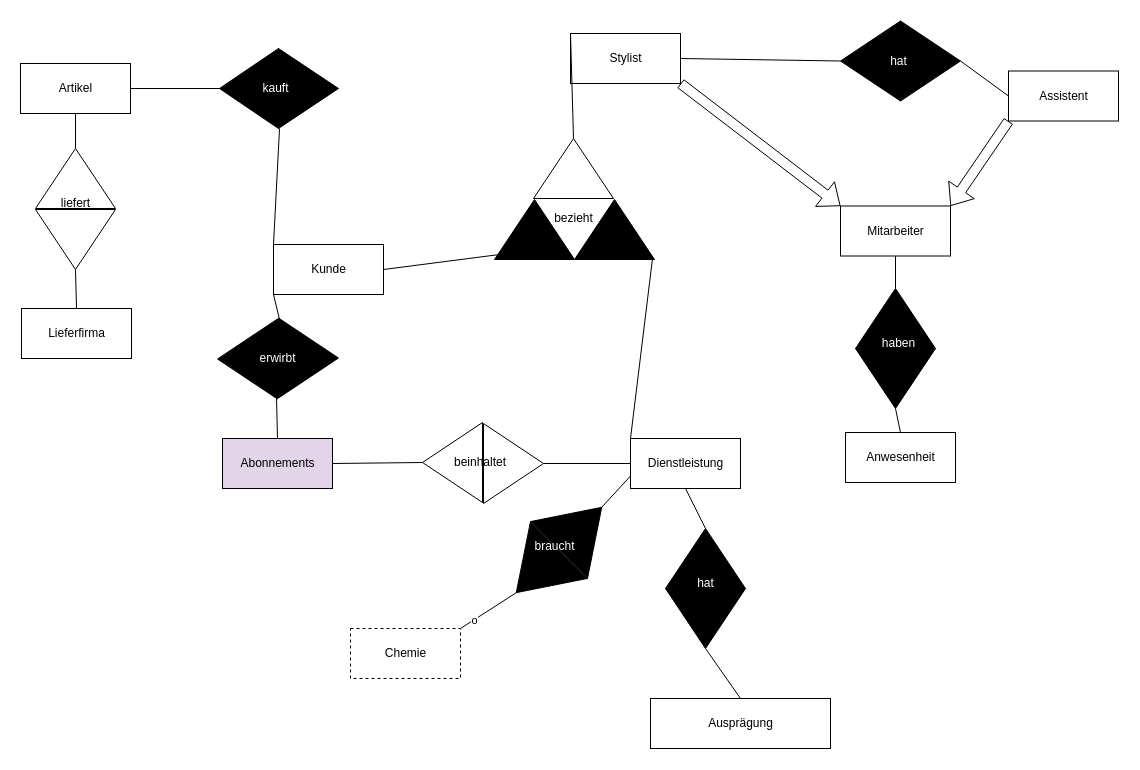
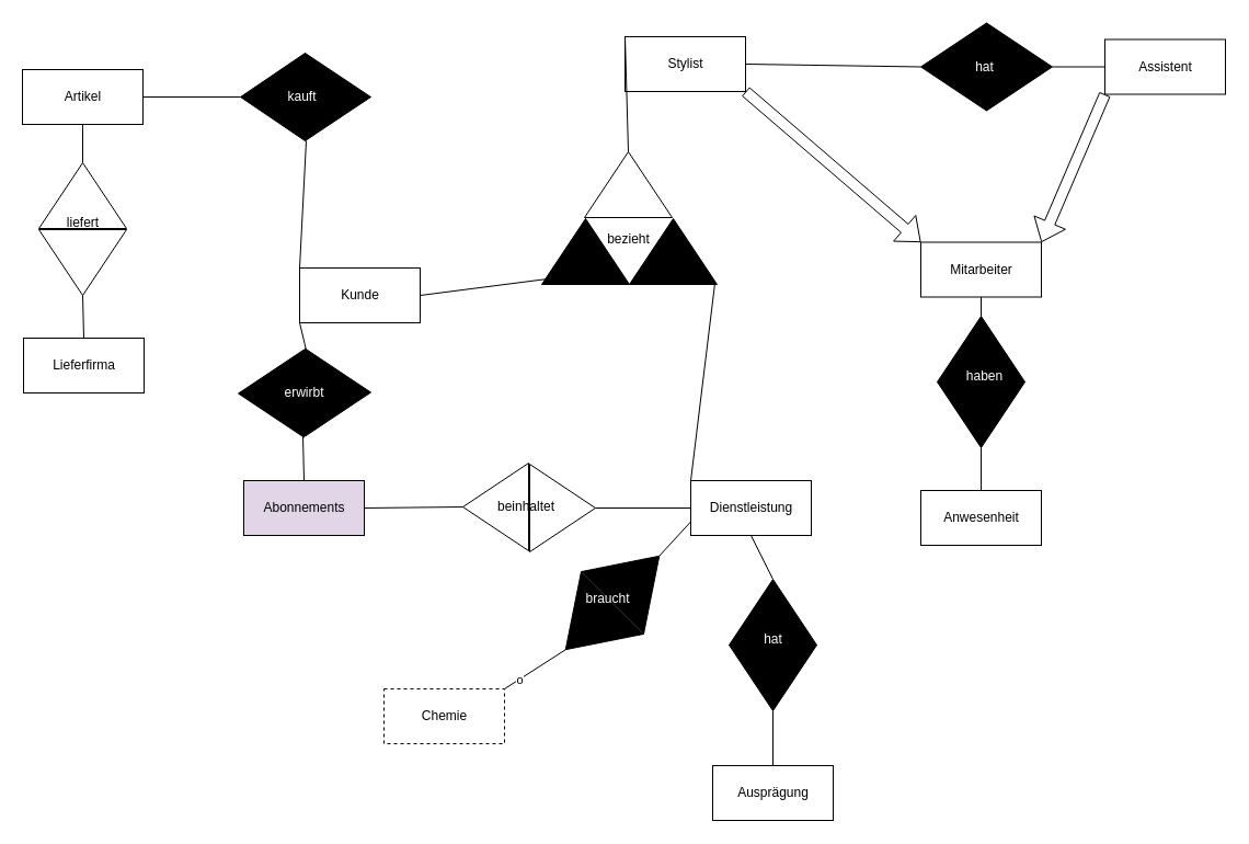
  <mxCell id="0" />
  <mxCell id="1" parent="0" />
  <mxCell id="2" value="Artikel" style="html=1;" vertex="1" parent="1"><mxGeometry x="20" y="63" width="110" height="50" as="geometry" /></mxCell>
  <mxCell id="3" value="Kunde" style="html=1;" vertex="1" parent="1"><mxGeometry x="273" y="244" width="110" height="50" as="geometry" /></mxCell>
  <mxCell id="4" value="Dienstleistung" style="html=1;" vertex="1" parent="1"><mxGeometry x="630" y="438" width="110" height="50" as="geometry" /></mxCell>
- <mxCell id="5" value="Mitarbeiter" style="html=1;" vertex="1" parent="1"><mxGeometry x="840" y="205.5" width="110" height="50" as="geometry" /></mxCell>
+ <mxCell id="5" value="Mitarbeiter" style="html=1;" vertex="1" parent="1"><mxGeometry x="840" y="220.5" width="110" height="50" as="geometry" /></mxCell>
  <mxCell id="6" value="Abonnements" style="html=1;fillColor=#e1d5e7;" vertex="1" parent="1"><mxGeometry x="222" y="438" width="110" height="50" as="geometry" /></mxCell>
  <mxCell id="7" value="Stylist" style="html=1;" vertex="1" parent="1"><mxGeometry x="570" y="33" width="110" height="50" as="geometry" /></mxCell>
- <mxCell id="8" value="Assistent" style="html=1;" vertex="1" parent="1"><mxGeometry x="1008" y="70.5" width="110" height="50" as="geometry" /></mxCell>
+ <mxCell id="8" value="Assistent" style="html=1;" vertex="1" parent="1"><mxGeometry x="1008" y="35.5" width="110" height="50" as="geometry" /></mxCell>
  <mxCell id="9" value="" style="shape=flexArrow;endArrow=classic;html=1;rounded=0;entryX=1;entryY=0;entryDx=0;entryDy=0;exitX=0;exitY=1;exitDx=0;exitDy=0;" edge="1" parent="1" source="8" target="5"><mxGeometry width="50" height="50" relative="1" as="geometry"><mxPoint x="707" y="-74.5" as="sourcePoint" /><mxPoint x="757" y="-124.5" as="targetPoint" /></mxGeometry></mxCell>
  <mxCell id="10" value="" style="shape=flexArrow;endArrow=classic;html=1;rounded=0;entryX=0;entryY=0;entryDx=0;entryDy=0;exitX=1;exitY=1;exitDx=0;exitDy=0;" edge="1" parent="1" source="7" target="5"><mxGeometry width="50" height="50" relative="1" as="geometry"><mxPoint x="749" y="-67" as="sourcePoint" /><mxPoint x="799" y="-117" as="targetPoint" /></mxGeometry></mxCell>
  <mxCell id="11" value="" style="triangle;whiteSpace=wrap;html=1;fillColor=#000000;" vertex="1" parent="1"><mxGeometry x="278" y="48" width="60" height="80" as="geometry" /></mxCell>
  <mxCell id="12" value="" style="triangle;whiteSpace=wrap;html=1;rotation=-180;fillColor=#000000;" vertex="1" parent="1"><mxGeometry x="219" y="48" width="59" height="80" as="geometry" /></mxCell>
  <mxCell id="13" value="" style="endArrow=none;html=1;rounded=0;entryX=1;entryY=0.5;entryDx=0;entryDy=0;exitX=1;exitY=0.5;exitDx=0;exitDy=0;" edge="1" parent="1" source="2" target="12"><mxGeometry width="50" height="50" relative="1" as="geometry"><mxPoint x="140" y="198" as="sourcePoint" /><mxPoint x="190" y="148" as="targetPoint" /></mxGeometry></mxCell>
  <mxCell id="14" value="" style="endArrow=none;html=1;rounded=0;entryX=0;entryY=0;entryDx=0;entryDy=0;exitX=0.017;exitY=1;exitDx=0;exitDy=0;exitPerimeter=0;" edge="1" parent="1" source="11" target="3"><mxGeometry width="50" height="50" relative="1" as="geometry"><mxPoint x="280" y="138" as="sourcePoint" /><mxPoint x="360" y="148" as="targetPoint" /></mxGeometry></mxCell>
  <mxCell id="15" value="Lieferfirma" style="html=1;" vertex="1" parent="1"><mxGeometry x="21" y="308" width="110" height="50" as="geometry" /></mxCell>
  <mxCell id="16" value="" style="triangle;whiteSpace=wrap;html=1;rotation=-90;" vertex="1" parent="1"><mxGeometry x="45" y="138" width="60" height="80" as="geometry" /></mxCell>
  <mxCell id="17" value="" style="triangle;whiteSpace=wrap;html=1;rotation=90;" vertex="1" parent="1"><mxGeometry x="45" y="199" width="60" height="80" as="geometry" /></mxCell>
  <mxCell id="18" value="" style="endArrow=none;html=1;rounded=0;entryX=0.5;entryY=1;entryDx=0;entryDy=0;exitX=1;exitY=0.5;exitDx=0;exitDy=0;" edge="1" parent="1" source="16" target="2"><mxGeometry width="50" height="50" relative="1" as="geometry"><mxPoint x="400" y="218" as="sourcePoint" /><mxPoint x="450" y="168" as="targetPoint" /></mxGeometry></mxCell>
  <mxCell id="19" value="" style="endArrow=none;html=1;rounded=0;entryX=1;entryY=0.5;entryDx=0;entryDy=0;exitX=0.5;exitY=0;exitDx=0;exitDy=0;" edge="1" parent="1" source="15" target="17"><mxGeometry width="50" height="50" relative="1" as="geometry"><mxPoint x="400" y="218" as="sourcePoint" /><mxPoint x="450" y="168" as="targetPoint" /></mxGeometry></mxCell>
  <mxCell id="20" value="kauft" style="text;html=1;align=center;verticalAlign=middle;resizable=0;points=[];autosize=1;strokeColor=none;fillColor=none;fontColor=#FFFFFF;" vertex="1" parent="1"><mxGeometry x="250" y="73" width="50" height="30" as="geometry" /></mxCell>
  <mxCell id="21" value="&lt;font color=&quot;#000000&quot;&gt;liefert&lt;/font&gt;" style="text;html=1;align=center;verticalAlign=middle;resizable=0;points=[];autosize=1;strokeColor=none;fillColor=none;fontColor=#FFFFFF;" vertex="1" parent="1"><mxGeometry x="50" y="188" width="50" height="30" as="geometry" /></mxCell>
  <mxCell id="22" value="" style="triangle;whiteSpace=wrap;html=1;fontColor=#000000;fillColor=#000000;" vertex="1" parent="1"><mxGeometry x="278" y="317.5" width="60" height="80" as="geometry" /></mxCell>
  <mxCell id="23" value="" style="triangle;whiteSpace=wrap;html=1;fontColor=#000000;fillColor=#000000;rotation=-180;" vertex="1" parent="1"><mxGeometry x="217" y="318.5" width="60" height="80" as="geometry" /></mxCell>
  <mxCell id="24" value="" style="endArrow=none;html=1;rounded=0;fontColor=#000000;entryX=0.5;entryY=0;entryDx=0;entryDy=0;exitX=0.017;exitY=0.031;exitDx=0;exitDy=0;exitPerimeter=0;" edge="1" parent="1" source="23" target="6"><mxGeometry width="50" height="50" relative="1" as="geometry"><mxPoint x="360" y="313.5" as="sourcePoint" /><mxPoint x="410" y="263.5" as="targetPoint" /></mxGeometry></mxCell>
  <mxCell id="25" value="&lt;font color=&quot;#ffffff&quot;&gt;erwirbt&lt;/font&gt;" style="text;html=1;align=center;verticalAlign=middle;resizable=0;points=[];autosize=1;strokeColor=none;fillColor=none;fontColor=#000000;" vertex="1" parent="1"><mxGeometry x="247" y="342.5" width="60" height="30" as="geometry" /></mxCell>
  <mxCell id="26" value="" style="endArrow=none;html=1;rounded=0;fontColor=#FFFFFF;entryX=0.017;entryY=0.019;entryDx=0;entryDy=0;exitX=0;exitY=1;exitDx=0;exitDy=0;entryPerimeter=0;" edge="1" parent="1" source="3" target="22"><mxGeometry width="50" height="50" relative="1" as="geometry"><mxPoint x="520" y="208" as="sourcePoint" /><mxPoint x="570" y="158" as="targetPoint" /></mxGeometry></mxCell>
  <mxCell id="27" value="" style="triangle;whiteSpace=wrap;html=1;rotation=-90;" vertex="1" parent="1"><mxGeometry x="543" y="128" width="60" height="80" as="geometry" /></mxCell>
  <mxCell id="28" value="" style="triangle;whiteSpace=wrap;html=1;fontColor=#FFFFFF;fillColor=#000000;rotation=-90;" vertex="1" parent="1"><mxGeometry x="504" y="189" width="60" height="80" as="geometry" /></mxCell>
  <mxCell id="29" value="" style="triangle;whiteSpace=wrap;html=1;fontColor=#FFFFFF;fillColor=#000000;rotation=-90;" vertex="1" parent="1"><mxGeometry x="584" y="189" width="60" height="80" as="geometry" /></mxCell>
  <mxCell id="30" value="bezieht" style="text;html=1;align=center;verticalAlign=middle;resizable=0;points=[];autosize=1;strokeColor=none;fillColor=none;fontColor=#000000;" vertex="1" parent="1"><mxGeometry x="543" y="203" width="60" height="30" as="geometry" /></mxCell>
  <mxCell id="31" value="" style="endArrow=none;html=1;rounded=0;fontColor=#000000;entryX=1;entryY=0.5;entryDx=0;entryDy=0;exitX=0.083;exitY=0.063;exitDx=0;exitDy=0;exitPerimeter=0;" edge="1" parent="1" source="28" target="3"><mxGeometry width="50" height="50" relative="1" as="geometry"><mxPoint x="500" y="248" as="sourcePoint" /><mxPoint x="400" y="148" as="targetPoint" /></mxGeometry></mxCell>
  <mxCell id="32" value="" style="endArrow=none;html=1;rounded=0;fontColor=#000000;entryX=1;entryY=0.5;entryDx=0;entryDy=0;exitX=0;exitY=0;exitDx=0;exitDy=0;" edge="1" parent="1" source="7" target="27"><mxGeometry width="50" height="50" relative="1" as="geometry"><mxPoint x="410" y="348" as="sourcePoint" /><mxPoint x="460" y="298" as="targetPoint" /></mxGeometry></mxCell>
  <mxCell id="33" value="" style="endArrow=none;html=1;rounded=0;fontColor=#000000;exitX=0;exitY=0;exitDx=0;exitDy=0;entryX=0.017;entryY=0.975;entryDx=0;entryDy=0;entryPerimeter=0;" edge="1" parent="1" source="4" target="29"><mxGeometry width="50" height="50" relative="1" as="geometry"><mxPoint x="400" y="348" as="sourcePoint" /><mxPoint x="390" y="288" as="targetPoint" /></mxGeometry></mxCell>
  <mxCell id="34" value="" style="triangle;whiteSpace=wrap;html=1;fontColor=#000000;fillColor=#000000;" vertex="1" parent="1"><mxGeometry x="900" y="20.5" width="60" height="80" as="geometry" /></mxCell>
  <mxCell id="35" value="" style="triangle;whiteSpace=wrap;html=1;fontColor=#000000;fillColor=#000000;rotation=-180;" vertex="1" parent="1"><mxGeometry x="840" y="20.5" width="60" height="80" as="geometry" /></mxCell>
  <mxCell id="36" value="" style="endArrow=none;html=1;rounded=0;fontColor=#000000;entryX=1;entryY=0.5;entryDx=0;entryDy=0;exitX=1;exitY=0.5;exitDx=0;exitDy=0;" edge="1" parent="1" source="7" target="35"><mxGeometry width="50" height="50" relative="1" as="geometry"><mxPoint x="764" y="83" as="sourcePoint" /><mxPoint x="814" y="33" as="targetPoint" /></mxGeometry></mxCell>
  <mxCell id="37" value="" style="endArrow=none;html=1;rounded=0;fontColor=#000000;entryX=0;entryY=0.5;entryDx=0;entryDy=0;exitX=1;exitY=0.5;exitDx=0;exitDy=0;" edge="1" parent="1" source="34" target="8"><mxGeometry width="50" height="50" relative="1" as="geometry"><mxPoint x="1042" y="55.5" as="sourcePoint" /><mxPoint x="1092" y="5.5" as="targetPoint" /></mxGeometry></mxCell>
  <mxCell id="38" value="&lt;font color=&quot;#ffffff&quot;&gt;hat&lt;/font&gt;" style="text;html=1;align=center;verticalAlign=middle;resizable=0;points=[];autosize=1;strokeColor=none;fillColor=none;fontColor=#000000;" vertex="1" parent="1"><mxGeometry x="878" y="45.5" width="40" height="30" as="geometry" /></mxCell>
  <mxCell id="39" value="" style="triangle;whiteSpace=wrap;html=1;rotation=0;" vertex="1" parent="1"><mxGeometry x="483" y="423" width="60" height="80" as="geometry" /></mxCell>
  <mxCell id="40" value="" style="triangle;whiteSpace=wrap;html=1;rotation=-180;" vertex="1" parent="1"><mxGeometry x="422" y="422" width="60" height="80" as="geometry" /></mxCell>
  <mxCell id="41" value="beinhaltet" style="text;html=1;strokeColor=none;fillColor=none;align=center;verticalAlign=middle;whiteSpace=wrap;rounded=0;fontColor=#000000;" vertex="1" parent="1"><mxGeometry x="450" y="447" width="60" height="30" as="geometry" /></mxCell>
  <mxCell id="42" value="" style="endArrow=none;html=1;rounded=0;fontColor=#FFFFFF;entryX=0;entryY=0.5;entryDx=0;entryDy=0;exitX=1;exitY=0.5;exitDx=0;exitDy=0;" edge="1" parent="1" source="39" target="4"><mxGeometry width="50" height="50" relative="1" as="geometry"><mxPoint x="190" y="268" as="sourcePoint" /><mxPoint x="240" y="218" as="targetPoint" /></mxGeometry></mxCell>
  <mxCell id="43" value="" style="endArrow=none;html=1;rounded=0;fontColor=#FFFFFF;entryX=1;entryY=0.5;entryDx=0;entryDy=0;exitX=1;exitY=0.5;exitDx=0;exitDy=0;" edge="1" parent="1" source="6" target="40"><mxGeometry width="50" height="50" relative="1" as="geometry"><mxPoint x="190" y="268" as="sourcePoint" /><mxPoint x="240" y="218" as="targetPoint" /></mxGeometry></mxCell>
- <mxCell id="44" value="Anwesenheit" style="html=1;" vertex="1" parent="1"><mxGeometry x="845" y="432" width="110" height="50" as="geometry" /></mxCell>
+ <mxCell id="44" value="Anwesenheit" style="html=1;" vertex="1" parent="1"><mxGeometry x="840" y="447" width="110" height="50" as="geometry" /></mxCell>
  <mxCell id="45" value="" style="triangle;whiteSpace=wrap;html=1;fontColor=#000000;fillColor=#000000;rotation=-90;" vertex="1" parent="1"><mxGeometry x="865" y="278" width="60" height="80" as="geometry" /></mxCell>
  <mxCell id="46" value="" style="triangle;whiteSpace=wrap;html=1;fontColor=#000000;fillColor=#000000;rotation=90;" vertex="1" parent="1"><mxGeometry x="865" y="338" width="60" height="80" as="geometry" /></mxCell>
  <mxCell id="47" value="" style="endArrow=none;html=1;rounded=0;fontColor=#000000;entryX=0.5;entryY=1;entryDx=0;entryDy=0;exitX=1;exitY=0.5;exitDx=0;exitDy=0;" edge="1" parent="1" source="45" target="5"><mxGeometry width="50" height="50" relative="1" as="geometry"><mxPoint x="670" y="258" as="sourcePoint" /><mxPoint x="720" y="208" as="targetPoint" /></mxGeometry></mxCell>
  <mxCell id="48" value="" style="endArrow=none;html=1;rounded=0;fontColor=#000000;entryX=1;entryY=0.5;entryDx=0;entryDy=0;exitX=0.5;exitY=0;exitDx=0;exitDy=0;" edge="1" parent="1" source="44" target="46"><mxGeometry width="50" height="50" relative="1" as="geometry"><mxPoint x="670" y="258" as="sourcePoint" /><mxPoint x="720" y="208" as="targetPoint" /></mxGeometry></mxCell>
- <mxCell id="49" value="Ausprägung" style="html=1;" vertex="1" parent="1"><mxGeometry x="650" y="698" width="180" height="50" as="geometry" /></mxCell>
+ <mxCell id="49" value="Ausprägung" style="html=1;" vertex="1" parent="1"><mxGeometry x="650" y="698" width="110" height="50" as="geometry" /></mxCell>
  <mxCell id="50" value="" style="triangle;whiteSpace=wrap;html=1;labelBackgroundColor=none;fontColor=#000000;fillColor=#000000;rotation=-90;" vertex="1" parent="1"><mxGeometry x="675" y="518" width="60" height="80" as="geometry" /></mxCell>
  <mxCell id="51" value="" style="triangle;whiteSpace=wrap;html=1;labelBackgroundColor=none;fontColor=#000000;fillColor=#000000;rotation=90;" vertex="1" parent="1"><mxGeometry x="675" y="578" width="60" height="80" as="geometry" /></mxCell>
  <mxCell id="52" value="" style="endArrow=none;html=1;rounded=0;fontColor=#000000;entryX=0.5;entryY=1;entryDx=0;entryDy=0;exitX=1;exitY=0.5;exitDx=0;exitDy=0;" edge="1" parent="1" source="50" target="4"><mxGeometry width="50" height="50" relative="1" as="geometry"><mxPoint x="470" y="598" as="sourcePoint" /><mxPoint x="520" y="548" as="targetPoint" /></mxGeometry></mxCell>
  <mxCell id="53" value="" style="endArrow=none;html=1;rounded=0;fontColor=#000000;entryX=1;entryY=0.5;entryDx=0;entryDy=0;exitX=0.5;exitY=0;exitDx=0;exitDy=0;" edge="1" parent="1" source="49" target="51"><mxGeometry width="50" height="50" relative="1" as="geometry"><mxPoint x="470" y="598" as="sourcePoint" /><mxPoint x="520" y="548" as="targetPoint" /></mxGeometry></mxCell>
  <mxCell id="54" value="Chemie" style="html=1;labelBackgroundColor=none;dashed=1;" vertex="1" parent="1"><mxGeometry x="350" y="628" width="110" height="50" as="geometry" /></mxCell>
  <mxCell id="55" value="" style="triangle;whiteSpace=wrap;html=1;labelBackgroundColor=none;fontColor=#000000;fillColor=#000000;rotation=-45;" vertex="1" parent="1"><mxGeometry x="550" y="488" width="60" height="80" as="geometry" /></mxCell>
  <mxCell id="56" value="" style="triangle;whiteSpace=wrap;html=1;labelBackgroundColor=none;fontColor=#000000;fillColor=#000000;rotation=135;" vertex="1" parent="1"><mxGeometry x="507" y="531" width="60" height="80" as="geometry" /></mxCell>
  <mxCell id="57" value="" style="endArrow=none;html=1;rounded=0;fontColor=#000000;entryX=0;entryY=0.75;entryDx=0;entryDy=0;exitX=1;exitY=0.5;exitDx=0;exitDy=0;" edge="1" parent="1" source="55" target="4"><mxGeometry width="50" height="50" relative="1" as="geometry"><mxPoint x="610" y="368" as="sourcePoint" /><mxPoint x="660" y="318" as="targetPoint" /></mxGeometry></mxCell>
  <mxCell id="58" value="" style="endArrow=none;html=1;rounded=0;fontColor=#000000;entryX=1;entryY=0.5;entryDx=0;entryDy=0;exitX=1;exitY=0;exitDx=0;exitDy=0;" edge="1" parent="1" source="54" target="56"><mxGeometry width="50" height="50" relative="1" as="geometry"><mxPoint x="610" y="368" as="sourcePoint" /><mxPoint x="660" y="318" as="targetPoint" /></mxGeometry></mxCell>
  <mxCell id="59" value="o" style="edgeLabel;html=1;align=center;verticalAlign=middle;resizable=0;points=[];fontColor=#000000;" vertex="1" connectable="0" parent="58"><mxGeometry x="-0.596" y="-4" relative="1" as="geometry"><mxPoint y="-5" as="offset" /></mxGeometry></mxCell>
  <mxCell id="60" value="braucht" style="text;html=1;align=center;verticalAlign=middle;resizable=0;points=[];autosize=1;strokeColor=none;fillColor=none;fontColor=#FFFFFF;" vertex="1" parent="1"><mxGeometry x="524" y="531" width="60" height="30" as="geometry" /></mxCell>
  <mxCell id="61" value="hat" style="text;html=1;align=center;verticalAlign=middle;resizable=0;points=[];autosize=1;strokeColor=none;fillColor=none;fontColor=#FFFFFF;" vertex="1" parent="1"><mxGeometry x="685" y="568" width="40" height="30" as="geometry" /></mxCell>
  <mxCell id="62" value="haben" style="text;html=1;align=center;verticalAlign=middle;resizable=0;points=[];autosize=1;strokeColor=none;fillColor=none;fontColor=#FFFFFF;" vertex="1" parent="1"><mxGeometry x="868" y="328" width="60" height="30" as="geometry" /></mxCell>
